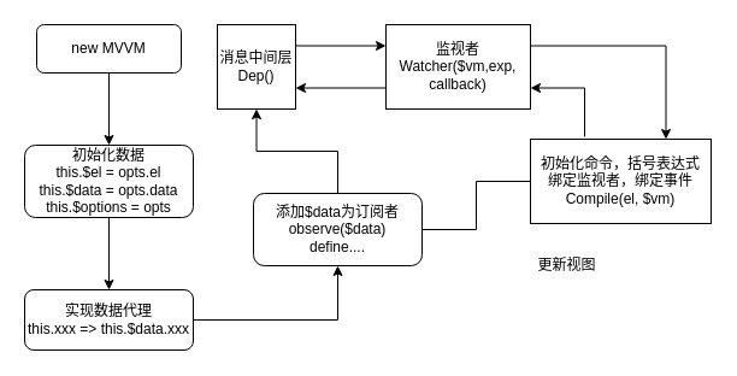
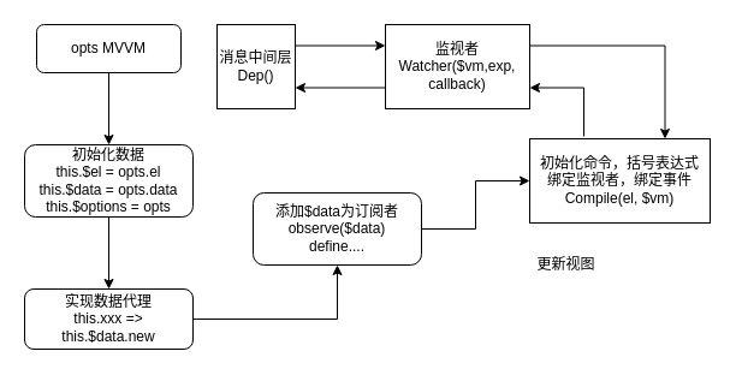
  <mxCell id="0" />
  <mxCell id="1" parent="0" />
  <mxCell id="2" style="edgeStyle=orthogonalEdgeStyle;rounded=0;orthogonalLoop=1;jettySize=auto;html=1;entryX=0.5;entryY=0;entryDx=0;entryDy=0;" edge="1" parent="1" source="3" target="4"><mxGeometry relative="1" as="geometry"><mxPoint x="90" y="80" as="targetPoint" /></mxGeometry></mxCell>
- <mxCell id="3" value="new MVVM" style="rounded=1;whiteSpace=wrap;html=1;fontSize=12;glass=0;strokeWidth=1;shadow=0;" parent="1" vertex="1"><mxGeometry x="30" y="20" width="120" height="40" as="geometry" /></mxCell>
+ <mxCell id="3" value="opts MVVM" style="rounded=1;whiteSpace=wrap;html=1;fontSize=12;glass=0;strokeWidth=1;shadow=0;" parent="1" vertex="1"><mxGeometry x="30" y="20" width="120" height="40" as="geometry" /></mxCell>
  <mxCell id="4" value="&lt;span&gt;初始化数据&lt;/span&gt;&lt;br&gt;this.$el = opts.el&lt;br&gt;this.$data = opts.data&lt;br&gt;this.$options = opts" style="rounded=1;whiteSpace=wrap;html=1;fontSize=12;glass=0;strokeWidth=1;shadow=0;" vertex="1" parent="1"><mxGeometry x="20" y="120" width="140" height="60" as="geometry" /></mxCell>
  <mxCell id="5" style="edgeStyle=orthogonalEdgeStyle;rounded=0;orthogonalLoop=1;jettySize=auto;html=1;entryX=0.5;entryY=1;entryDx=0;entryDy=0;" edge="1" parent="1" source="6" target="10"><mxGeometry relative="1" as="geometry"><mxPoint x="180" y="265" as="targetPoint" /></mxGeometry></mxCell>
- <mxCell id="6" value="&lt;span&gt;实现数据代理&lt;/span&gt;&lt;br&gt;this.xxx =&amp;gt; this.$data.xxx" style="rounded=1;whiteSpace=wrap;html=1;fontSize=12;glass=0;strokeWidth=1;shadow=0;" vertex="1" parent="1"><mxGeometry x="20" y="240" width="140" height="50" as="geometry" /></mxCell>
+ <mxCell id="6" value="&lt;span&gt;实现数据代理&lt;/span&gt;&lt;br&gt;this.xxx =&amp;gt; this.$data.new" style="rounded=1;whiteSpace=wrap;html=1;fontSize=12;glass=0;strokeWidth=1;shadow=0;" vertex="1" parent="1"><mxGeometry x="20" y="240" width="140" height="50" as="geometry" /></mxCell>
  <mxCell id="7" style="edgeStyle=orthogonalEdgeStyle;rounded=0;orthogonalLoop=1;jettySize=auto;html=1;entryX=0.5;entryY=0;entryDx=0;entryDy=0;" edge="1" parent="1" source="4" target="6"><mxGeometry relative="1" as="geometry"><mxPoint x="90" y="150" as="sourcePoint" /><mxPoint x="90" y="200" as="targetPoint" /></mxGeometry></mxCell>
- <mxCell id="8" style="edgeStyle=orthogonalEdgeStyle;rounded=0;orthogonalLoop=1;jettySize=auto;html=1;entryX=0;entryY=0.5;entryDx=0;entryDy=0;endArrow=none;" edge="1" parent="1" source="10" target="17"><mxGeometry relative="1" as="geometry" /></mxCell>
- <mxCell id="9" style="edgeStyle=orthogonalEdgeStyle;rounded=0;orthogonalLoop=1;jettySize=auto;html=1;exitX=0.5;exitY=0;exitDx=0;exitDy=0;entryX=0.5;entryY=1;entryDx=0;entryDy=0;" edge="1" parent="1" source="10" target="12"><mxGeometry relative="1" as="geometry" /></mxCell>
+ <mxCell id="8" style="edgeStyle=orthogonalEdgeStyle;rounded=0;orthogonalLoop=1;jettySize=auto;html=1;entryX=0;entryY=0.5;entryDx=0;entryDy=0;" edge="1" parent="1" source="10" target="17"><mxGeometry relative="1" as="geometry" /></mxCell>
  <mxCell id="10" value="&lt;span&gt;添加$data为订阅者&lt;/span&gt;&lt;br&gt;observe($data)&lt;br&gt;define...." style="rounded=1;whiteSpace=wrap;html=1;fontSize=12;glass=0;strokeWidth=1;shadow=0;" vertex="1" parent="1"><mxGeometry x="210" y="160" width="140" height="60" as="geometry" /></mxCell>
  <mxCell id="11" style="edgeStyle=orthogonalEdgeStyle;rounded=0;orthogonalLoop=1;jettySize=auto;html=1;exitX=1;exitY=0.25;exitDx=0;exitDy=0;entryX=0;entryY=0.25;entryDx=0;entryDy=0;" edge="1" parent="1" source="12" target="15"><mxGeometry relative="1" as="geometry" /></mxCell>
  <mxCell id="12" value="消息中间层&lt;br&gt;Dep()" style="rounded=0;whiteSpace=wrap;html=1;" vertex="1" parent="1"><mxGeometry x="180" y="20" width="65" height="70" as="geometry" /></mxCell>
  <mxCell id="13" style="edgeStyle=orthogonalEdgeStyle;rounded=0;orthogonalLoop=1;jettySize=auto;html=1;exitX=0;exitY=0.75;exitDx=0;exitDy=0;entryX=1;entryY=0.75;entryDx=0;entryDy=0;" edge="1" parent="1" source="15" target="12"><mxGeometry relative="1" as="geometry" /></mxCell>
  <mxCell id="14" style="edgeStyle=orthogonalEdgeStyle;rounded=0;orthogonalLoop=1;jettySize=auto;html=1;exitX=1;exitY=0.25;exitDx=0;exitDy=0;entryX=0.75;entryY=0;entryDx=0;entryDy=0;" edge="1" parent="1" source="15" target="17"><mxGeometry relative="1" as="geometry" /></mxCell>
  <mxCell id="15" value="监视者&lt;br&gt;Watcher($vm,exp, callback)" style="rounded=0;whiteSpace=wrap;html=1;" vertex="1" parent="1"><mxGeometry x="320" y="20" width="120" height="70" as="geometry" /></mxCell>
  <mxCell id="16" style="edgeStyle=orthogonalEdgeStyle;rounded=0;orthogonalLoop=1;jettySize=auto;html=1;exitX=0.3;exitY=-0.029;exitDx=0;exitDy=0;entryX=1;entryY=0.75;entryDx=0;entryDy=0;exitPerimeter=0;" edge="1" parent="1" source="17" target="15"><mxGeometry relative="1" as="geometry" /></mxCell>
  <mxCell id="17" value="初始化命令，括号表达式&lt;br&gt;绑定监视者，绑定事件&lt;br&gt;Compile(el, $vm)" style="rounded=0;whiteSpace=wrap;html=1;" vertex="1" parent="1"><mxGeometry x="440" y="115" width="150" height="70" as="geometry" /></mxCell>
  <mxCell id="18" value="更新视图" style="text;html=1;align=center;verticalAlign=middle;resizable=0;points=[];autosize=1;" vertex="1" parent="1"><mxGeometry x="440" y="210" width="60" height="20" as="geometry" /></mxCell>
